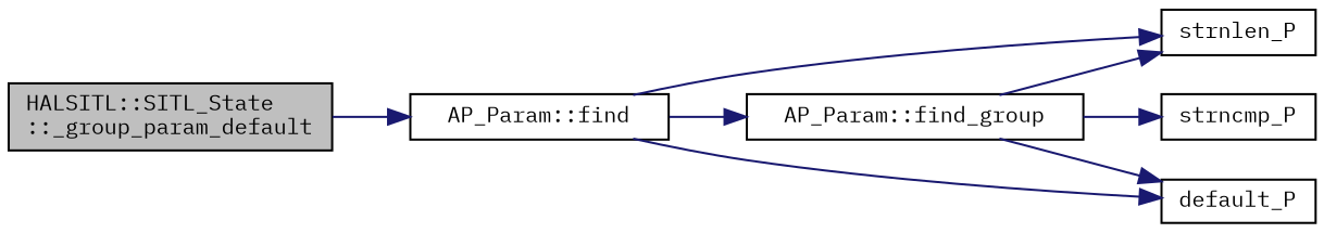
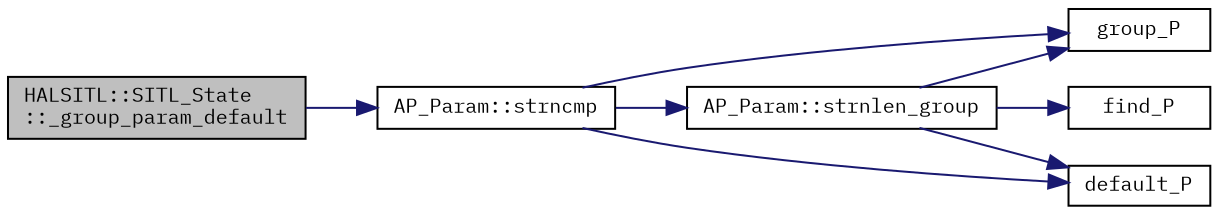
  digraph {
    fontname="IBM Plex Mono"
    rankdir=LR
    node [color=black fillcolor=white fontname="IBM Plex Mono" fontsize=10 shape=record style=filled]
    edge [color=midnightblue fontname="IBM Plex Mono" fontsize=10 labelfontname=Helvetica labelfontsize=10 style=solid]
    n1 [fillcolor=grey75 fontcolor=black height=0.2 label="HALSITL::SITL_State\l::_group_param_default" width=0.4]
-   n2 [height=0.2 label="AP_Param::find" width=0.4]
-   n3 [height=0.2 label=strnlen_P width=0.4]
-   n4 [height=0.2 label="AP_Param::find_group" width=0.4]
+   n2 [height=0.2 label="AP_Param::strncmp" width=0.4]
+   n3 [height=0.2 label=group_P width=0.4]
+   n4 [height=0.2 label="AP_Param::strnlen_group" width=0.4]
    n5 [height=0.2 label=default_P width=0.4]
-   n6 [height=0.2 label=strncmp_P width=0.4]
+   n6 [height=0.2 label=find_P width=0.4]
    n1 -> n2
    n2 -> n3
    n2 -> n4
    n2 -> n5
    n4 -> n3
    n4 -> n5
    n4 -> n6
  }
